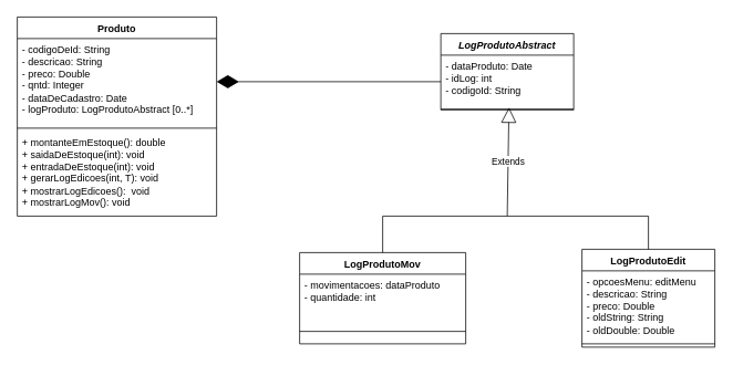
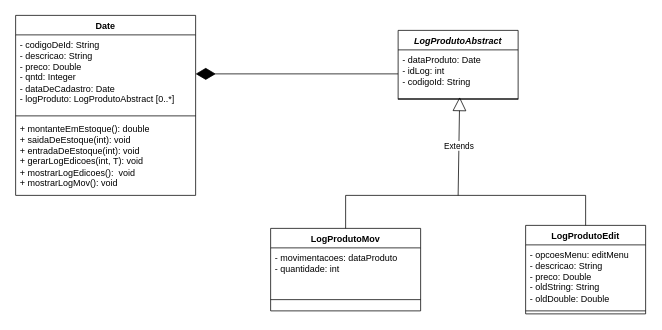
  <mxCell id="0" />
  <mxCell id="1" parent="0" />
  <mxCell id="2" value="&lt;i&gt;LogProdutoAbstract&lt;/i&gt;" style="swimlane;fontStyle=1;align=center;verticalAlign=top;childLayout=stackLayout;horizontal=1;startSize=26;horizontalStack=0;resizeParent=1;resizeParentMax=0;resizeLast=0;collapsible=1;marginBottom=0;whiteSpace=wrap;html=1;" parent="1" vertex="1"><mxGeometry x="530" y="40" width="160" height="92" as="geometry"><mxRectangle x="280" y="50" width="100" height="30" as="alternateBounds" /></mxGeometry></mxCell>
  <mxCell id="3" value="- dataProduto: Date&lt;div&gt;- idLog: int&lt;/div&gt;&lt;div&gt;- codigoId: String&lt;/div&gt;&lt;div&gt;&lt;br&gt;&lt;/div&gt;" style="text;strokeColor=none;fillColor=none;align=left;verticalAlign=top;spacingLeft=4;spacingRight=4;overflow=hidden;rotatable=0;points=[[0,0.5],[1,0.5]];portConstraint=eastwest;whiteSpace=wrap;html=1;" parent="2" vertex="1"><mxGeometry y="26" width="160" height="64" as="geometry" /></mxCell>
  <mxCell id="4" value="" style="line;strokeWidth=1;fillColor=none;align=left;verticalAlign=middle;spacingTop=-1;spacingLeft=3;spacingRight=3;rotatable=0;labelPosition=right;points=[];portConstraint=eastwest;strokeColor=inherit;" parent="2" vertex="1"><mxGeometry y="90" width="160" height="2" as="geometry" /></mxCell>
  <mxCell id="5" value="LogProdutoMov" style="swimlane;fontStyle=1;align=center;verticalAlign=top;childLayout=stackLayout;horizontal=1;startSize=26;horizontalStack=0;resizeParent=1;resizeParentMax=0;resizeLast=0;collapsible=1;marginBottom=0;whiteSpace=wrap;html=1;" parent="1" vertex="1"><mxGeometry x="360" y="304" width="200" height="110" as="geometry" /></mxCell>
  <mxCell id="6" value="- movimentacoes: dataProduto&lt;div&gt;- quantidade: int&lt;/div&gt;" style="text;strokeColor=none;fillColor=none;align=left;verticalAlign=top;spacingLeft=4;spacingRight=4;overflow=hidden;rotatable=0;points=[[0,0.5],[1,0.5]];portConstraint=eastwest;whiteSpace=wrap;html=1;" parent="5" vertex="1"><mxGeometry y="26" width="200" height="54" as="geometry" /></mxCell>
  <mxCell id="7" value="" style="line;strokeWidth=1;fillColor=none;align=left;verticalAlign=middle;spacingTop=-1;spacingLeft=3;spacingRight=3;rotatable=0;labelPosition=right;points=[];portConstraint=eastwest;strokeColor=inherit;" parent="5" vertex="1"><mxGeometry y="80" width="200" height="30" as="geometry" /></mxCell>
  <mxCell id="8" value="" style="endArrow=none;html=1;rounded=0;exitX=0.5;exitY=0;exitDx=0;exitDy=0;" parent="1" source="5" edge="1"><mxGeometry width="50" height="50" relative="1" as="geometry"><mxPoint x="470" y="290" as="sourcePoint" /><mxPoint x="780" y="260" as="targetPoint" /><Array as="points"><mxPoint x="460" y="260" /></Array></mxGeometry></mxCell>
  <mxCell id="9" value="LogProdutoEdit" style="swimlane;fontStyle=1;align=center;verticalAlign=top;childLayout=stackLayout;horizontal=1;startSize=26;horizontalStack=0;resizeParent=1;resizeParentMax=0;resizeLast=0;collapsible=1;marginBottom=0;whiteSpace=wrap;html=1;" parent="1" vertex="1"><mxGeometry x="700" y="300" width="160" height="118" as="geometry" /></mxCell>
  <mxCell id="10" value="- opcoesMenu: editMenu&lt;div&gt;- descricao: String&lt;/div&gt;&lt;div&gt;- preco: Double&lt;/div&gt;&lt;div&gt;- oldString: String&lt;/div&gt;&lt;div&gt;- oldDouble: Double&lt;/div&gt;" style="text;strokeColor=none;fillColor=none;align=left;verticalAlign=top;spacingLeft=4;spacingRight=4;overflow=hidden;rotatable=0;points=[[0,0.5],[1,0.5]];portConstraint=eastwest;whiteSpace=wrap;html=1;" parent="9" vertex="1"><mxGeometry y="26" width="160" height="84" as="geometry" /></mxCell>
  <mxCell id="11" value="" style="line;strokeWidth=1;fillColor=none;align=left;verticalAlign=middle;spacingTop=-1;spacingLeft=3;spacingRight=3;rotatable=0;labelPosition=right;points=[];portConstraint=eastwest;strokeColor=inherit;" parent="9" vertex="1"><mxGeometry y="110" width="160" height="8" as="geometry" /></mxCell>
  <mxCell id="12" value="" style="endArrow=none;html=1;rounded=0;exitX=0.5;exitY=0;exitDx=0;exitDy=0;" parent="1" source="9" edge="1"><mxGeometry width="50" height="50" relative="1" as="geometry"><mxPoint x="640" y="300" as="sourcePoint" /><mxPoint x="780" y="260" as="targetPoint" /></mxGeometry></mxCell>
  <mxCell id="13" value="Extends" style="endArrow=block;endSize=16;endFill=0;html=1;rounded=0;entryX=0.513;entryY=-0.5;entryDx=0;entryDy=0;entryPerimeter=0;" parent="1" target="4" edge="1"><mxGeometry width="160" relative="1" as="geometry"><mxPoint x="610" y="260" as="sourcePoint" /><mxPoint x="612.08" y="158.988" as="targetPoint" /></mxGeometry></mxCell>
- <mxCell id="14" value="Produto" style="swimlane;fontStyle=1;align=center;verticalAlign=top;childLayout=stackLayout;horizontal=1;startSize=26;horizontalStack=0;resizeParent=1;resizeParentMax=0;resizeLast=0;collapsible=1;marginBottom=0;whiteSpace=wrap;html=1;" vertex="1" parent="1"><mxGeometry x="20" y="20" width="240" height="240" as="geometry" /></mxCell>
+ <mxCell id="14" value="Date" style="swimlane;fontStyle=1;align=center;verticalAlign=top;childLayout=stackLayout;horizontal=1;startSize=26;horizontalStack=0;resizeParent=1;resizeParentMax=0;resizeLast=0;collapsible=1;marginBottom=0;whiteSpace=wrap;html=1;" vertex="1" parent="1"><mxGeometry x="20" y="20" width="240" height="240" as="geometry" /></mxCell>
  <mxCell id="15" value="- codigoDeId: String&lt;div&gt;- descricao: String&lt;/div&gt;&lt;div&gt;- preco: Double&lt;/div&gt;&lt;div&gt;- qntd: Integer&lt;/div&gt;&lt;div&gt;- dataDeCadastro: Date&lt;/div&gt;&lt;div&gt;- logProduto: LogProdutoAbstract [0..*]&lt;/div&gt;&lt;div&gt;&lt;br&gt;&lt;/div&gt;" style="text;strokeColor=none;fillColor=none;align=left;verticalAlign=top;spacingLeft=4;spacingRight=4;overflow=hidden;rotatable=0;points=[[0,0.5],[1,0.5]];portConstraint=eastwest;whiteSpace=wrap;html=1;" vertex="1" parent="14"><mxGeometry y="26" width="240" height="104" as="geometry" /></mxCell>
  <mxCell id="16" value="" style="line;strokeWidth=1;fillColor=none;align=left;verticalAlign=middle;spacingTop=-1;spacingLeft=3;spacingRight=3;rotatable=0;labelPosition=right;points=[];portConstraint=eastwest;strokeColor=inherit;" vertex="1" parent="14"><mxGeometry y="130" width="240" height="8" as="geometry" /></mxCell>
  <mxCell id="17" value="&lt;div&gt;+ montanteEmEstoque(): double&lt;/div&gt;&lt;div&gt;+ saidaDeEstoque(int): void&lt;/div&gt;&lt;div&gt;+ entradaDeEstoque(int): void&lt;/div&gt;&lt;div&gt;+ gerarLogEdicoes(int, T): void&lt;/div&gt;+ mostrarLogEdicoes():&amp;nbsp; void&lt;div&gt;+ mostrarLogMov(): void&lt;/div&gt;" style="text;strokeColor=none;fillColor=none;align=left;verticalAlign=top;spacingLeft=4;spacingRight=4;overflow=hidden;rotatable=0;points=[[0,0.5],[1,0.5]];portConstraint=eastwest;whiteSpace=wrap;html=1;" vertex="1" parent="14"><mxGeometry y="138" width="240" height="102" as="geometry" /></mxCell>
  <mxCell id="18" value="" style="endArrow=diamondThin;endFill=1;endSize=24;html=1;rounded=0;exitX=0;exitY=0.5;exitDx=0;exitDy=0;" edge="1" parent="1" source="3" target="15"><mxGeometry width="160" relative="1" as="geometry"><mxPoint x="280" y="260" as="sourcePoint" /><mxPoint x="440" y="260" as="targetPoint" /></mxGeometry></mxCell>
